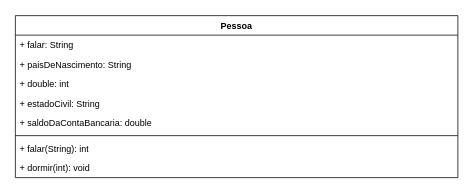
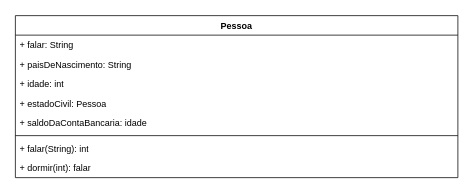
  <mxCell id="0" />
  <mxCell id="1" parent="0" />
  <mxCell id="2" value="Pessoa" style="swimlane;fontStyle=1;align=center;verticalAlign=top;childLayout=stackLayout;horizontal=1;startSize=26;horizontalStack=0;resizeParent=1;resizeParentMax=0;resizeLast=0;collapsible=1;marginBottom=0;whiteSpace=wrap;html=1;" vertex="1" parent="1"><mxGeometry x="20" y="20" width="590" height="216" as="geometry" /></mxCell>
  <mxCell id="3" value="+ falar: String" style="text;strokeColor=none;fillColor=none;align=left;verticalAlign=top;spacingLeft=4;spacingRight=4;overflow=hidden;rotatable=0;points=[[0,0.5],[1,0.5]];portConstraint=eastwest;whiteSpace=wrap;html=1;" vertex="1" parent="2"><mxGeometry y="26" width="590" height="26" as="geometry" /></mxCell>
  <mxCell id="4" value="+ paisDeNascimento: String" style="text;strokeColor=none;fillColor=none;align=left;verticalAlign=top;spacingLeft=4;spacingRight=4;overflow=hidden;rotatable=0;points=[[0,0.5],[1,0.5]];portConstraint=eastwest;whiteSpace=wrap;html=1;" vertex="1" parent="2"><mxGeometry y="52" width="590" height="26" as="geometry" /></mxCell>
- <mxCell id="5" value="+ double: int" style="text;strokeColor=none;fillColor=none;align=left;verticalAlign=top;spacingLeft=4;spacingRight=4;overflow=hidden;rotatable=0;points=[[0,0.5],[1,0.5]];portConstraint=eastwest;whiteSpace=wrap;html=1;" vertex="1" parent="2"><mxGeometry y="78" width="590" height="26" as="geometry" /></mxCell>
- <mxCell id="6" value="+ estadoCivil: String" style="text;strokeColor=none;fillColor=none;align=left;verticalAlign=top;spacingLeft=4;spacingRight=4;overflow=hidden;rotatable=0;points=[[0,0.5],[1,0.5]];portConstraint=eastwest;whiteSpace=wrap;html=1;" vertex="1" parent="2"><mxGeometry y="104" width="590" height="26" as="geometry" /></mxCell>
- <mxCell id="7" value="+ saldoDaContaBancaria: double" style="text;strokeColor=none;fillColor=none;align=left;verticalAlign=top;spacingLeft=4;spacingRight=4;overflow=hidden;rotatable=0;points=[[0,0.5],[1,0.5]];portConstraint=eastwest;whiteSpace=wrap;html=1;" vertex="1" parent="2"><mxGeometry y="130" width="590" height="26" as="geometry" /></mxCell>
+ <mxCell id="5" value="+ idade: int" style="text;strokeColor=none;fillColor=none;align=left;verticalAlign=top;spacingLeft=4;spacingRight=4;overflow=hidden;rotatable=0;points=[[0,0.5],[1,0.5]];portConstraint=eastwest;whiteSpace=wrap;html=1;" vertex="1" parent="2"><mxGeometry y="78" width="590" height="26" as="geometry" /></mxCell>
+ <mxCell id="6" value="+ estadoCivil: Pessoa" style="text;strokeColor=none;fillColor=none;align=left;verticalAlign=top;spacingLeft=4;spacingRight=4;overflow=hidden;rotatable=0;points=[[0,0.5],[1,0.5]];portConstraint=eastwest;whiteSpace=wrap;html=1;" vertex="1" parent="2"><mxGeometry y="104" width="590" height="26" as="geometry" /></mxCell>
+ <mxCell id="7" value="+ saldoDaContaBancaria: idade" style="text;strokeColor=none;fillColor=none;align=left;verticalAlign=top;spacingLeft=4;spacingRight=4;overflow=hidden;rotatable=0;points=[[0,0.5],[1,0.5]];portConstraint=eastwest;whiteSpace=wrap;html=1;" vertex="1" parent="2"><mxGeometry y="130" width="590" height="26" as="geometry" /></mxCell>
  <mxCell id="8" value="" style="line;strokeWidth=1;fillColor=none;align=left;verticalAlign=middle;spacingTop=-1;spacingLeft=3;spacingRight=3;rotatable=0;labelPosition=right;points=[];portConstraint=eastwest;strokeColor=inherit;" vertex="1" parent="2"><mxGeometry y="156" width="590" height="8" as="geometry" /></mxCell>
  <mxCell id="9" value="+ falar(String): int" style="text;strokeColor=none;fillColor=none;align=left;verticalAlign=top;spacingLeft=4;spacingRight=4;overflow=hidden;rotatable=0;points=[[0,0.5],[1,0.5]];portConstraint=eastwest;whiteSpace=wrap;html=1;" vertex="1" parent="2"><mxGeometry y="164" width="590" height="26" as="geometry" /></mxCell>
- <mxCell id="10" value="+ dormir(int): void" style="text;strokeColor=none;fillColor=none;align=left;verticalAlign=top;spacingLeft=4;spacingRight=4;overflow=hidden;rotatable=0;points=[[0,0.5],[1,0.5]];portConstraint=eastwest;whiteSpace=wrap;html=1;" vertex="1" parent="2"><mxGeometry y="190" width="590" height="26" as="geometry" /></mxCell>
+ <mxCell id="10" value="+ dormir(int): falar" style="text;strokeColor=none;fillColor=none;align=left;verticalAlign=top;spacingLeft=4;spacingRight=4;overflow=hidden;rotatable=0;points=[[0,0.5],[1,0.5]];portConstraint=eastwest;whiteSpace=wrap;html=1;" vertex="1" parent="2"><mxGeometry y="190" width="590" height="26" as="geometry" /></mxCell>
